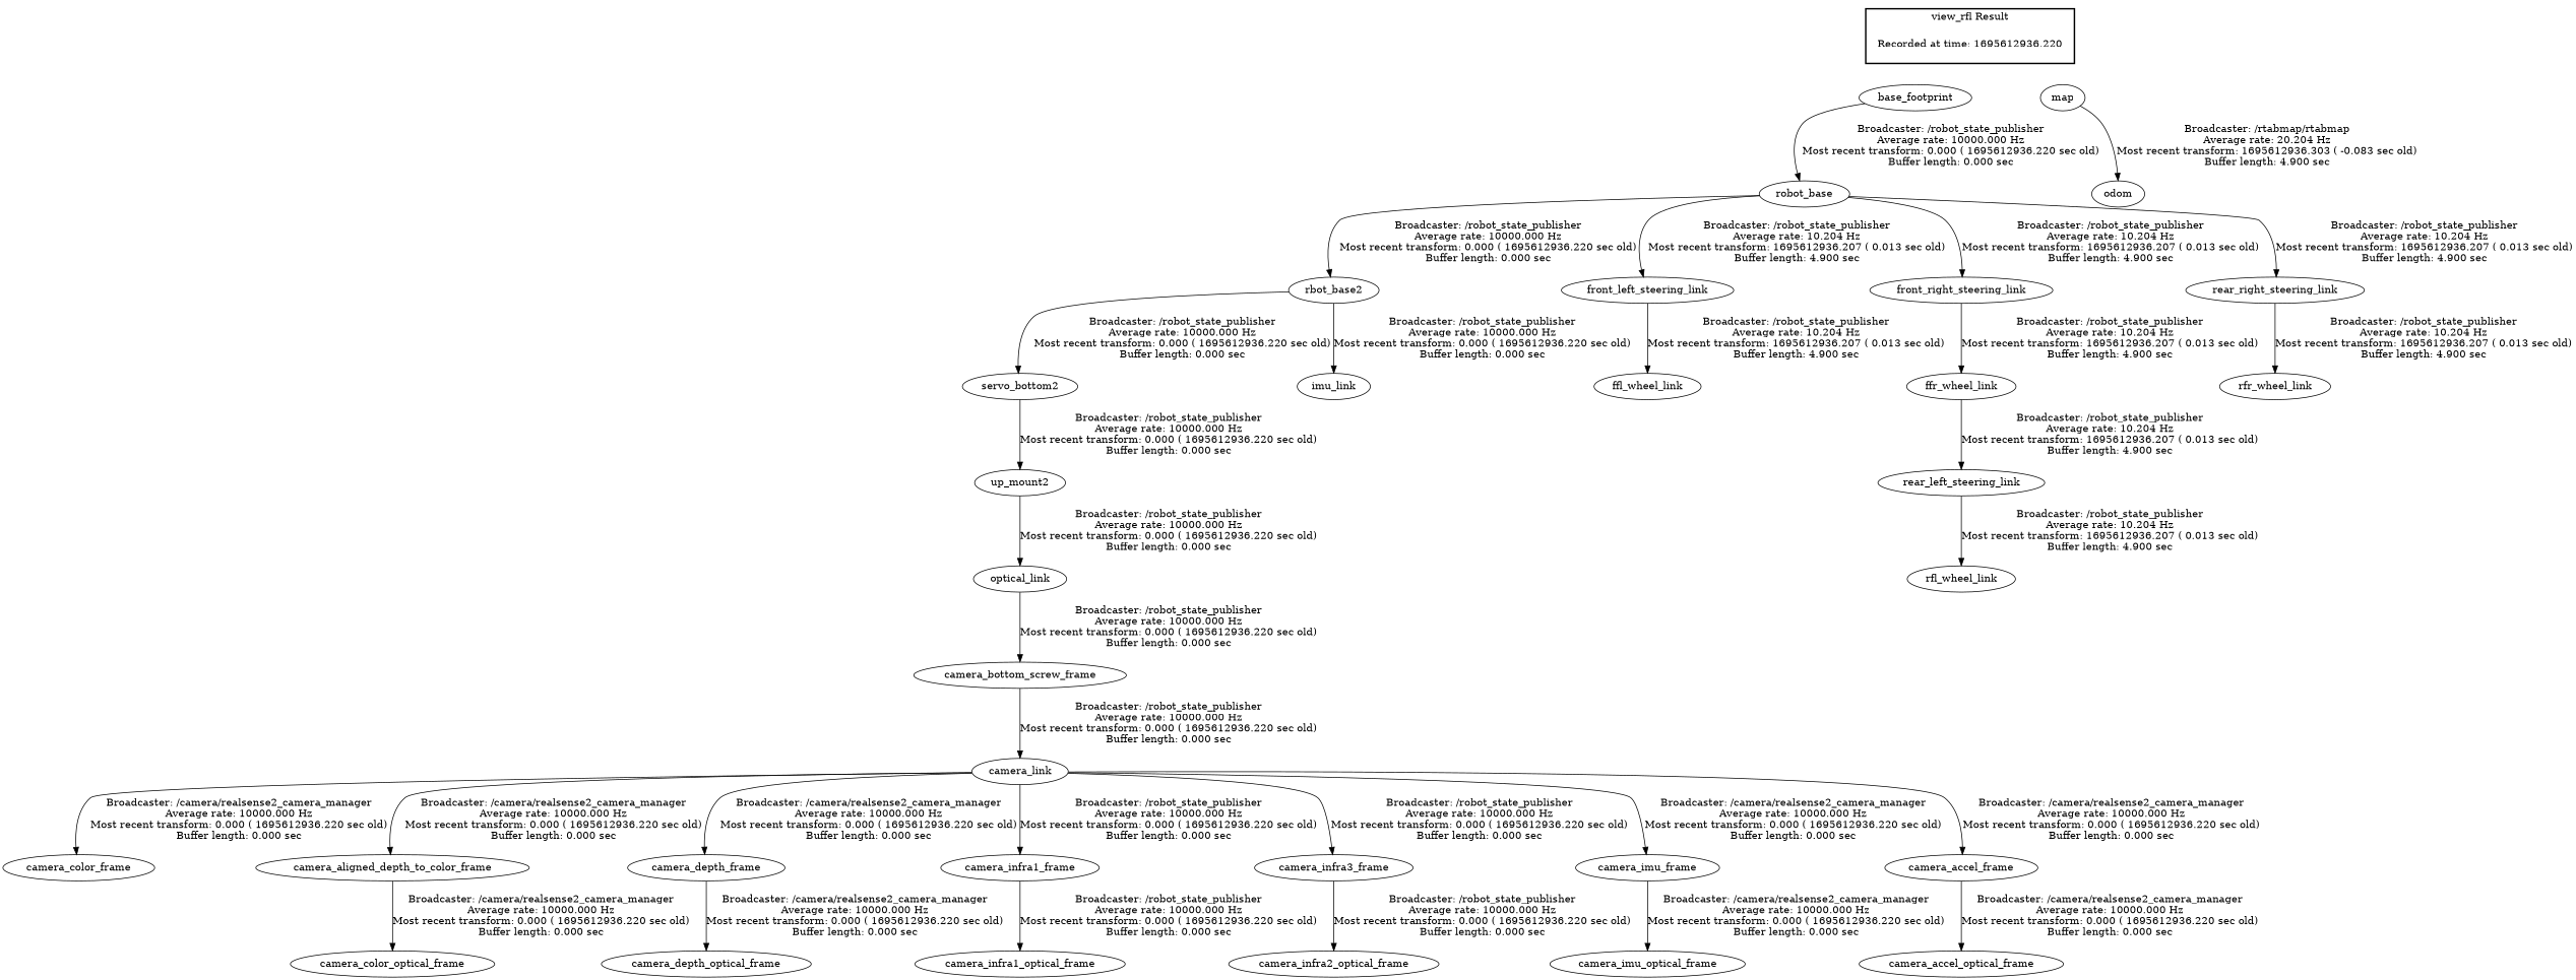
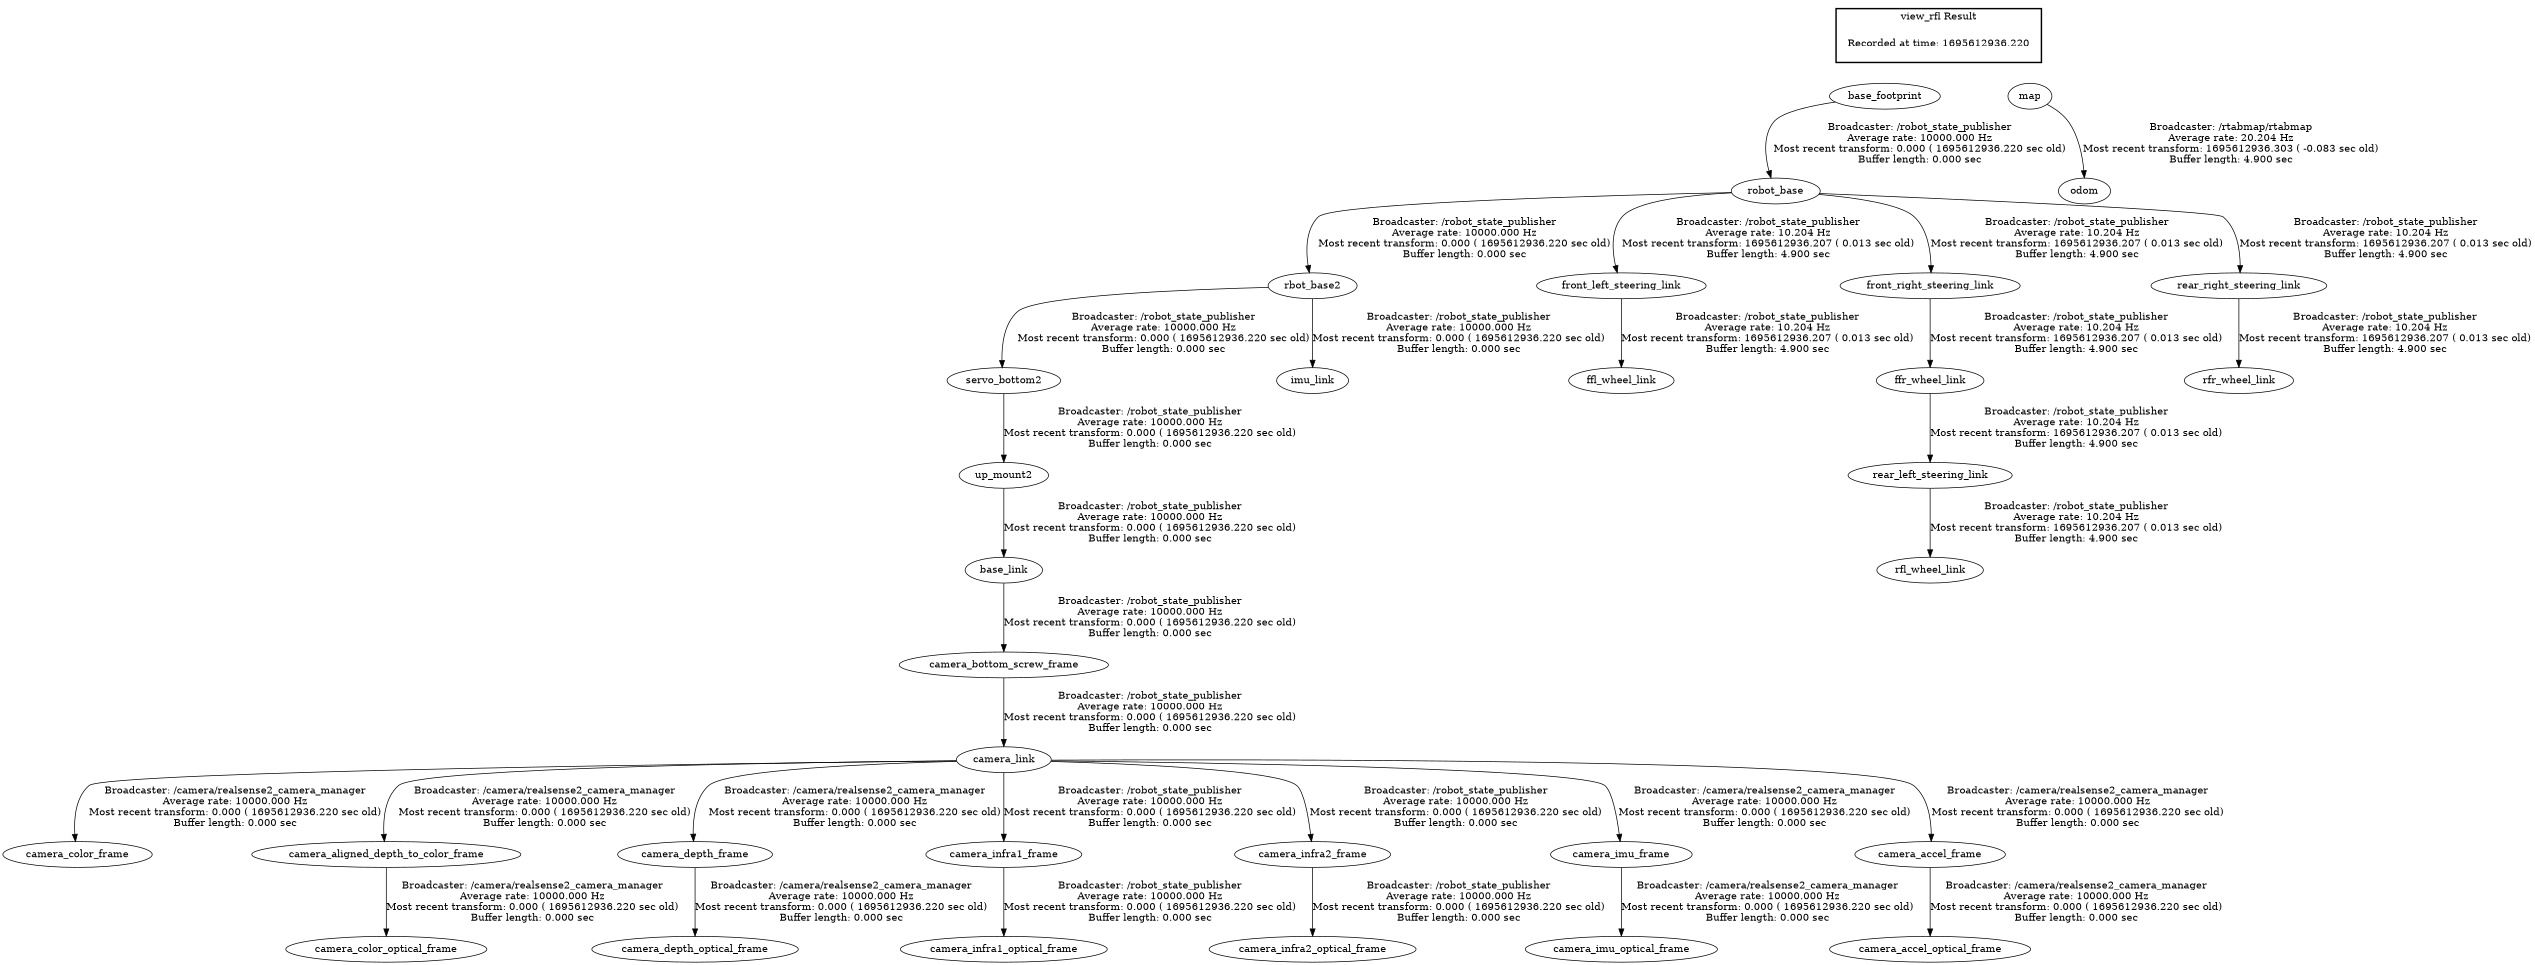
  digraph {
    "Recorded at time: 1695612936.220" [shape=plaintext]
    base_footprint
    map
    rbot_base2
    servo_bottom2
    imu_link
    up_mount2
-   base_link [label=optical_link]
+   base_link
    robot_base
    front_left_steering_link
    front_right_steering_link
    rear_right_steering_link
    ffl_wheel_link
    ffr_wheel_link
    rear_left_steering_link
    rfl_wheel_link
    rfr_wheel_link
    camera_link
    camera_color_frame
    camera_aligned_depth_to_color_frame
    camera_depth_frame
    camera_infra1_frame
-   camera_infra2_frame [label=camera_infra3_frame]
+   camera_infra2_frame
    n24 [label=camera_imu_frame]
    camera_accel_frame
    camera_color_optical_frame
    camera_depth_optical_frame
    camera_infra1_optical_frame
    camera_infra2_optical_frame
    camera_imu_optical_frame
    camera_accel_optical_frame
    camera_bottom_screw_frame
    odom
    subgraph cluster_1 {
      color=black
      label="view_rfl Result"
      style=bold
      "Recorded at time: 1695612936.220"
    }
    "Recorded at time: 1695612936.220" -> base_footprint [style=invis]
    "Recorded at time: 1695612936.220" -> map [style=invis]
    base_footprint -> robot_base [label="Broadcaster: /robot_state_publisher\nAverage rate: 10000.000 Hz\nMost recent transform: 0.000 ( 1695612936.220 sec old)\nBuffer length: 0.000 sec\n"]
    map -> odom [label="Broadcaster: /rtabmap/rtabmap\nAverage rate: 20.204 Hz\nMost recent transform: 1695612936.303 ( -0.083 sec old)\nBuffer length: 4.900 sec\n"]
    rbot_base2 -> servo_bottom2 [label="Broadcaster: /robot_state_publisher\nAverage rate: 10000.000 Hz\nMost recent transform: 0.000 ( 1695612936.220 sec old)\nBuffer length: 0.000 sec\n"]
    rbot_base2 -> imu_link [label="Broadcaster: /robot_state_publisher\nAverage rate: 10000.000 Hz\nMost recent transform: 0.000 ( 1695612936.220 sec old)\nBuffer length: 0.000 sec\n"]
    servo_bottom2 -> up_mount2 [label="Broadcaster: /robot_state_publisher\nAverage rate: 10000.000 Hz\nMost recent transform: 0.000 ( 1695612936.220 sec old)\nBuffer length: 0.000 sec\n"]
    up_mount2 -> base_link [label="Broadcaster: /robot_state_publisher\nAverage rate: 10000.000 Hz\nMost recent transform: 0.000 ( 1695612936.220 sec old)\nBuffer length: 0.000 sec\n"]
    base_link -> camera_bottom_screw_frame [label="Broadcaster: /robot_state_publisher\nAverage rate: 10000.000 Hz\nMost recent transform: 0.000 ( 1695612936.220 sec old)\nBuffer length: 0.000 sec\n"]
    robot_base -> rbot_base2 [label="Broadcaster: /robot_state_publisher\nAverage rate: 10000.000 Hz\nMost recent transform: 0.000 ( 1695612936.220 sec old)\nBuffer length: 0.000 sec\n"]
    robot_base -> front_left_steering_link [label="Broadcaster: /robot_state_publisher\nAverage rate: 10.204 Hz\nMost recent transform: 1695612936.207 ( 0.013 sec old)\nBuffer length: 4.900 sec\n"]
    robot_base -> front_right_steering_link [label="Broadcaster: /robot_state_publisher\nAverage rate: 10.204 Hz\nMost recent transform: 1695612936.207 ( 0.013 sec old)\nBuffer length: 4.900 sec\n"]
    robot_base -> rear_right_steering_link [label="Broadcaster: /robot_state_publisher\nAverage rate: 10.204 Hz\nMost recent transform: 1695612936.207 ( 0.013 sec old)\nBuffer length: 4.900 sec\n"]
    front_left_steering_link -> ffl_wheel_link [label="Broadcaster: /robot_state_publisher\nAverage rate: 10.204 Hz\nMost recent transform: 1695612936.207 ( 0.013 sec old)\nBuffer length: 4.900 sec\n"]
    front_right_steering_link -> ffr_wheel_link [label="Broadcaster: /robot_state_publisher\nAverage rate: 10.204 Hz\nMost recent transform: 1695612936.207 ( 0.013 sec old)\nBuffer length: 4.900 sec\n"]
    rear_right_steering_link -> rfr_wheel_link [label="Broadcaster: /robot_state_publisher\nAverage rate: 10.204 Hz\nMost recent transform: 1695612936.207 ( 0.013 sec old)\nBuffer length: 4.900 sec\n"]
    ffr_wheel_link -> rear_left_steering_link [label="Broadcaster: /robot_state_publisher\nAverage rate: 10.204 Hz\nMost recent transform: 1695612936.207 ( 0.013 sec old)\nBuffer length: 4.900 sec\n"]
    rear_left_steering_link -> rfl_wheel_link [label="Broadcaster: /robot_state_publisher\nAverage rate: 10.204 Hz\nMost recent transform: 1695612936.207 ( 0.013 sec old)\nBuffer length: 4.900 sec\n"]
    camera_link -> camera_color_frame [label="Broadcaster: /camera/realsense2_camera_manager\nAverage rate: 10000.000 Hz\nMost recent transform: 0.000 ( 1695612936.220 sec old)\nBuffer length: 0.000 sec\n"]
    camera_link -> camera_aligned_depth_to_color_frame [label="Broadcaster: /camera/realsense2_camera_manager\nAverage rate: 10000.000 Hz\nMost recent transform: 0.000 ( 1695612936.220 sec old)\nBuffer length: 0.000 sec\n"]
    camera_link -> camera_depth_frame [label="Broadcaster: /camera/realsense2_camera_manager\nAverage rate: 10000.000 Hz\nMost recent transform: 0.000 ( 1695612936.220 sec old)\nBuffer length: 0.000 sec\n"]
    camera_link -> camera_infra1_frame [label="Broadcaster: /robot_state_publisher\nAverage rate: 10000.000 Hz\nMost recent transform: 0.000 ( 1695612936.220 sec old)\nBuffer length: 0.000 sec\n"]
    camera_link -> camera_infra2_frame [label="Broadcaster: /robot_state_publisher\nAverage rate: 10000.000 Hz\nMost recent transform: 0.000 ( 1695612936.220 sec old)\nBuffer length: 0.000 sec\n"]
    camera_link -> n24 [label="Broadcaster: /camera/realsense2_camera_manager\nAverage rate: 10000.000 Hz\nMost recent transform: 0.000 ( 1695612936.220 sec old)\nBuffer length: 0.000 sec\n"]
    camera_link -> camera_accel_frame [label="Broadcaster: /camera/realsense2_camera_manager\nAverage rate: 10000.000 Hz\nMost recent transform: 0.000 ( 1695612936.220 sec old)\nBuffer length: 0.000 sec\n"]
    camera_aligned_depth_to_color_frame -> camera_color_optical_frame [label="Broadcaster: /camera/realsense2_camera_manager\nAverage rate: 10000.000 Hz\nMost recent transform: 0.000 ( 1695612936.220 sec old)\nBuffer length: 0.000 sec\n"]
    camera_depth_frame -> camera_depth_optical_frame [label="Broadcaster: /camera/realsense2_camera_manager\nAverage rate: 10000.000 Hz\nMost recent transform: 0.000 ( 1695612936.220 sec old)\nBuffer length: 0.000 sec\n"]
    camera_infra1_frame -> camera_infra1_optical_frame [label="Broadcaster: /robot_state_publisher\nAverage rate: 10000.000 Hz\nMost recent transform: 0.000 ( 1695612936.220 sec old)\nBuffer length: 0.000 sec\n"]
    camera_infra2_frame -> camera_infra2_optical_frame [label="Broadcaster: /robot_state_publisher\nAverage rate: 10000.000 Hz\nMost recent transform: 0.000 ( 1695612936.220 sec old)\nBuffer length: 0.000 sec\n"]
    n24 -> camera_imu_optical_frame [label="Broadcaster: /camera/realsense2_camera_manager\nAverage rate: 10000.000 Hz\nMost recent transform: 0.000 ( 1695612936.220 sec old)\nBuffer length: 0.000 sec\n"]
    camera_accel_frame -> camera_accel_optical_frame [label="Broadcaster: /camera/realsense2_camera_manager\nAverage rate: 10000.000 Hz\nMost recent transform: 0.000 ( 1695612936.220 sec old)\nBuffer length: 0.000 sec\n"]
    camera_bottom_screw_frame -> camera_link [label="Broadcaster: /robot_state_publisher\nAverage rate: 10000.000 Hz\nMost recent transform: 0.000 ( 1695612936.220 sec old)\nBuffer length: 0.000 sec\n"]
  }
